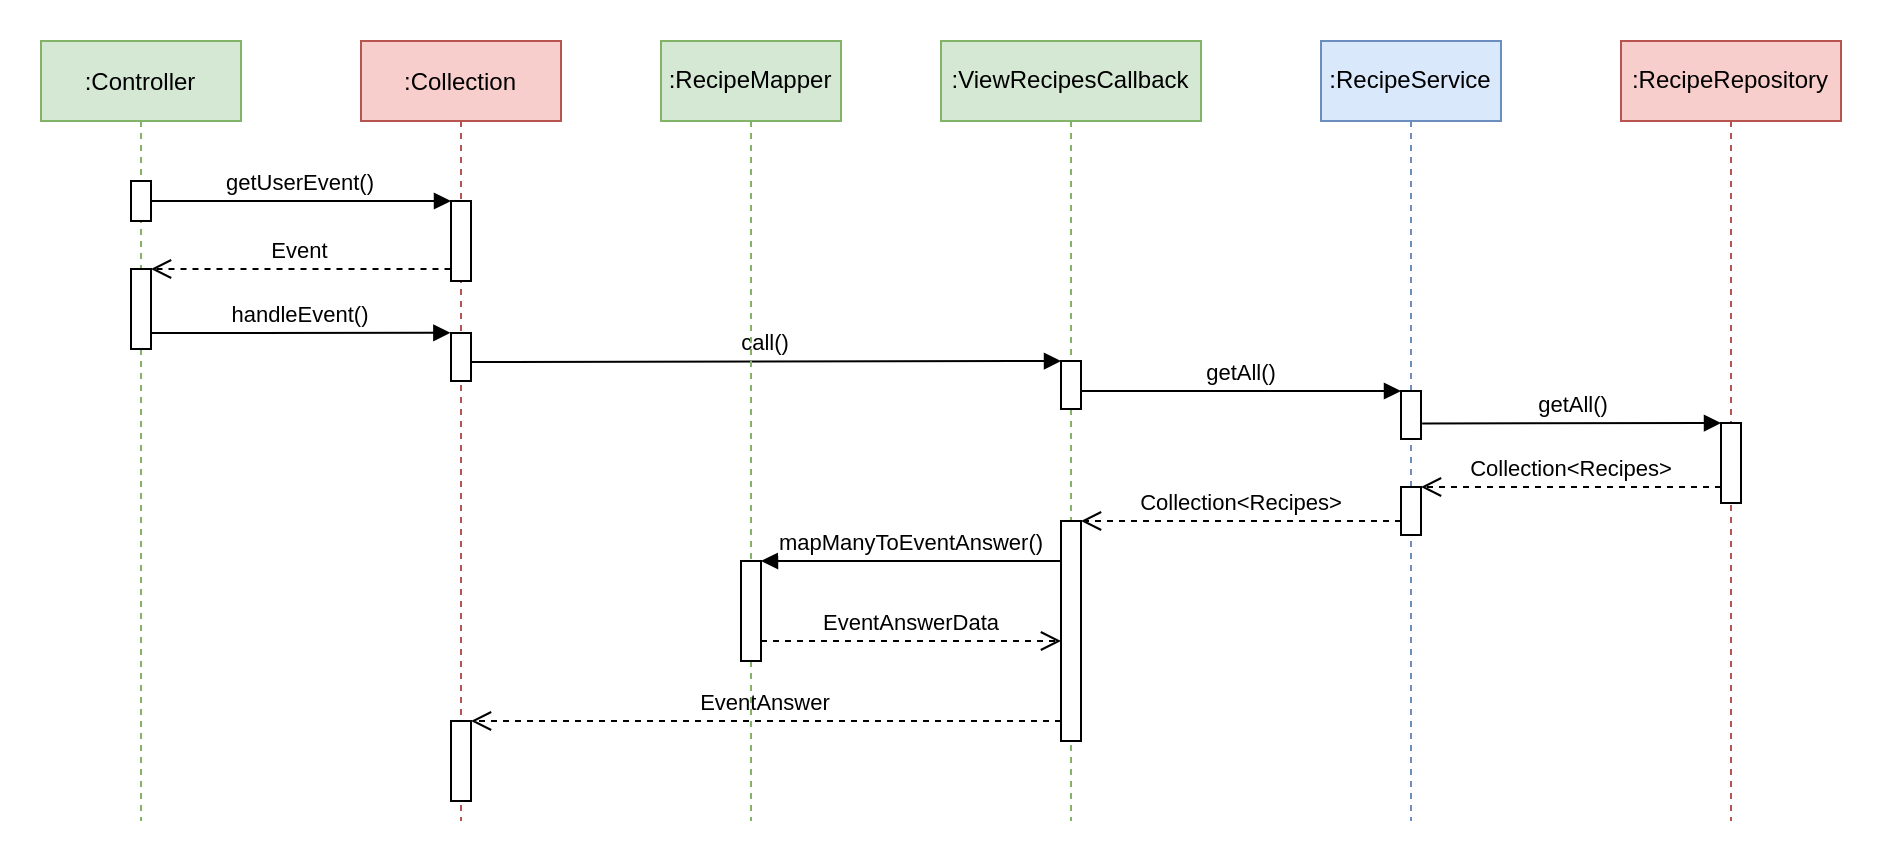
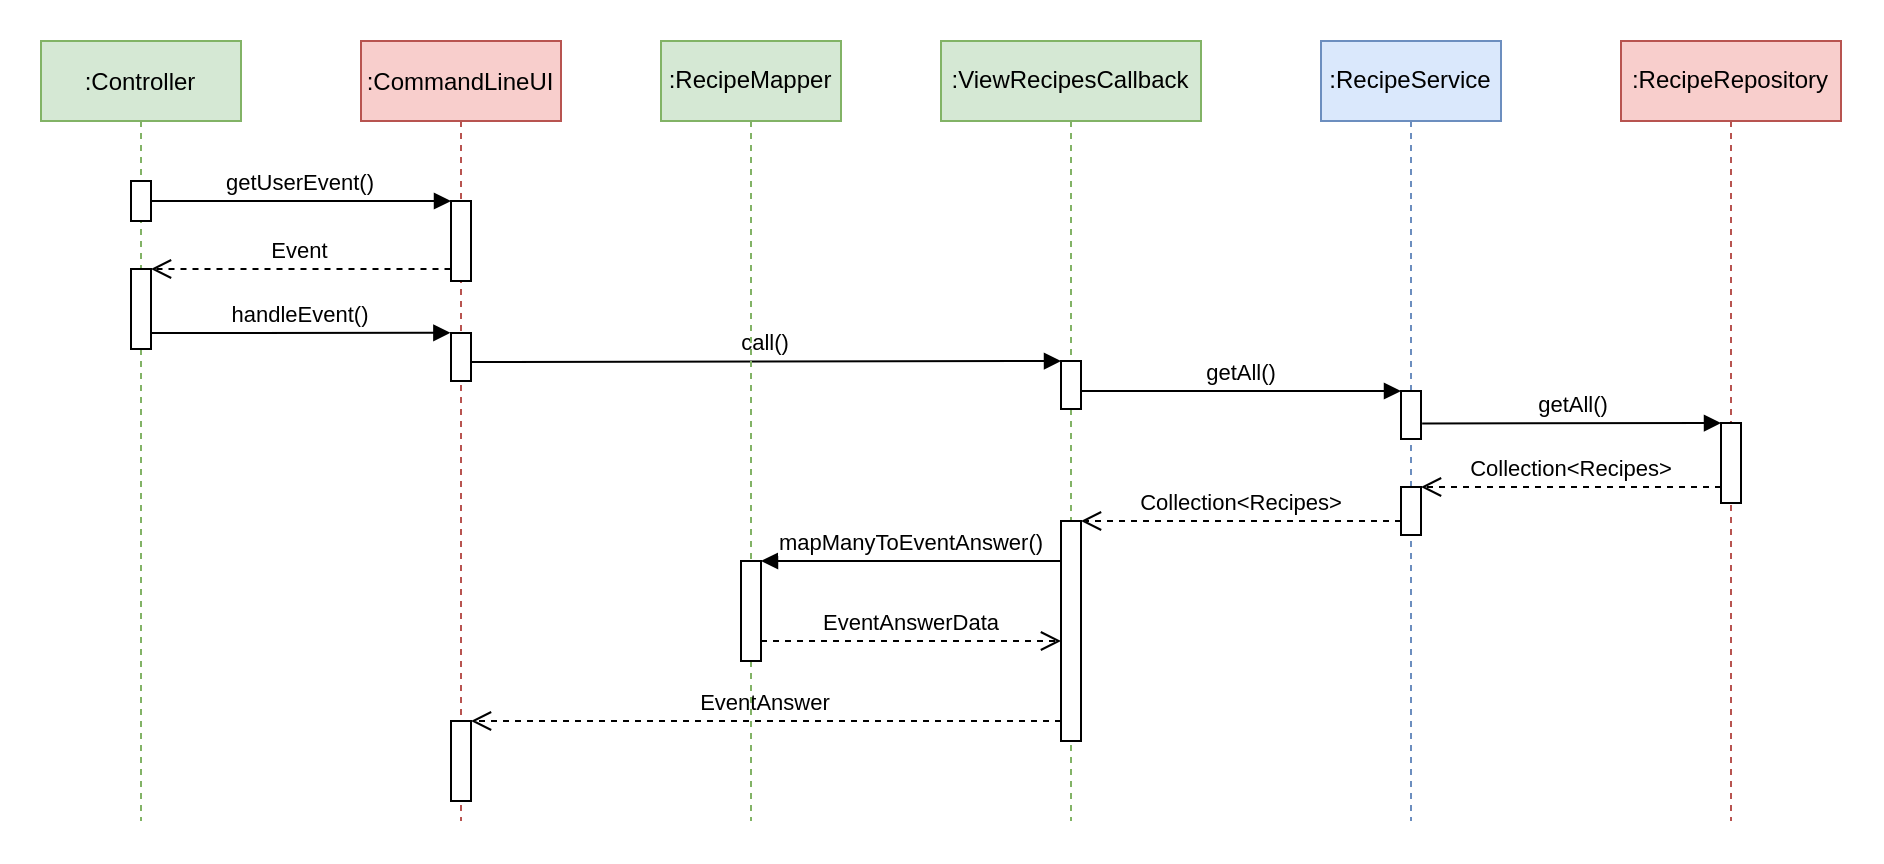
  <mxCell id="0" />
  <mxCell id="1" parent="0" />
  <mxCell id="2" value=":Controller" style="shape=umlLifeline;perimeter=lifelinePerimeter;container=1;collapsible=0;recursiveResize=0;rounded=0;shadow=0;strokeWidth=1;fillColor=#d5e8d4;strokeColor=#82b366;" parent="1" vertex="1"><mxGeometry x="20" y="20" width="100" height="390" as="geometry" /></mxCell>
  <mxCell id="3" value="" style="points=[];perimeter=orthogonalPerimeter;rounded=0;shadow=0;strokeWidth=1;" parent="2" vertex="1"><mxGeometry x="45" y="70" width="10" height="20" as="geometry" /></mxCell>
  <mxCell id="4" value="" style="points=[];perimeter=orthogonalPerimeter;rounded=0;shadow=0;strokeWidth=1;" vertex="1" parent="2"><mxGeometry x="45" y="114" width="10" height="40" as="geometry" /></mxCell>
- <mxCell id="5" value=":Collection" style="shape=umlLifeline;perimeter=lifelinePerimeter;container=1;collapsible=0;recursiveResize=0;rounded=0;shadow=0;strokeWidth=1;fillColor=#f8cecc;strokeColor=#b85450;" parent="1" vertex="1"><mxGeometry x="180" y="20" width="100" height="390" as="geometry" /></mxCell>
+ <mxCell id="5" value=":CommandLineUI" style="shape=umlLifeline;perimeter=lifelinePerimeter;container=1;collapsible=0;recursiveResize=0;rounded=0;shadow=0;strokeWidth=1;fillColor=#f8cecc;strokeColor=#b85450;" parent="1" vertex="1"><mxGeometry x="180" y="20" width="100" height="390" as="geometry" /></mxCell>
  <mxCell id="6" value="" style="points=[];perimeter=orthogonalPerimeter;rounded=0;shadow=0;strokeWidth=1;" parent="5" vertex="1"><mxGeometry x="45" y="80" width="10" height="40" as="geometry" /></mxCell>
  <mxCell id="7" value="" style="points=[];perimeter=orthogonalPerimeter;rounded=0;shadow=0;strokeWidth=1;" vertex="1" parent="5"><mxGeometry x="45" y="146" width="10" height="24" as="geometry" /></mxCell>
  <mxCell id="8" value="" style="html=1;points=[];perimeter=orthogonalPerimeter;" vertex="1" parent="5"><mxGeometry x="45" y="340" width="10" height="40" as="geometry" /></mxCell>
  <mxCell id="9" value="Event" style="verticalAlign=bottom;endArrow=open;dashed=1;endSize=8;shadow=0;strokeWidth=1;exitX=-0.025;exitY=0.849;exitDx=0;exitDy=0;exitPerimeter=0;" parent="1" source="6" edge="1"><mxGeometry relative="1" as="geometry"><mxPoint x="75" y="134" as="targetPoint" /><mxPoint x="220" y="134" as="sourcePoint" /></mxGeometry></mxCell>
  <mxCell id="10" value="getUserEvent()" style="verticalAlign=bottom;endArrow=block;entryX=0;entryY=0;shadow=0;strokeWidth=1;" parent="1" source="3" target="6" edge="1"><mxGeometry relative="1" as="geometry"><mxPoint x="175" y="100" as="sourcePoint" /></mxGeometry></mxCell>
  <mxCell id="11" value="handleEvent()" style="verticalAlign=bottom;endArrow=block;shadow=0;strokeWidth=1;entryX=-0.031;entryY=-0.005;entryDx=0;entryDy=0;entryPerimeter=0;" edge="1" parent="1" target="7"><mxGeometry relative="1" as="geometry"><mxPoint x="75" y="166" as="sourcePoint" /><mxPoint x="220" y="166" as="targetPoint" /></mxGeometry></mxCell>
  <mxCell id="12" value=":ViewRecipesCallback" style="shape=umlLifeline;perimeter=lifelinePerimeter;whiteSpace=wrap;html=1;container=1;collapsible=0;recursiveResize=0;outlineConnect=0;fillColor=#d5e8d4;strokeColor=#82b366;" vertex="1" parent="1"><mxGeometry x="470" y="20" width="130" height="390" as="geometry" /></mxCell>
  <mxCell id="13" value="" style="html=1;points=[];perimeter=orthogonalPerimeter;" vertex="1" parent="12"><mxGeometry x="60" y="160" width="10" height="24" as="geometry" /></mxCell>
  <mxCell id="14" value="" style="html=1;points=[];perimeter=orthogonalPerimeter;" vertex="1" parent="12"><mxGeometry x="60" y="240" width="10" height="110" as="geometry" /></mxCell>
  <mxCell id="15" value="EventAnswer" style="html=1;verticalAlign=bottom;endArrow=open;dashed=1;endSize=8;rounded=0;" edge="1" parent="12" target="8"><mxGeometry relative="1" as="geometry"><mxPoint x="60" y="340" as="sourcePoint" /><mxPoint x="-230" y="340" as="targetPoint" /></mxGeometry></mxCell>
  <mxCell id="16" value="call()" style="html=1;verticalAlign=bottom;endArrow=block;entryX=0;entryY=0;rounded=0;exitX=1.006;exitY=0.606;exitDx=0;exitDy=0;exitPerimeter=0;" edge="1" target="13" parent="1" source="7"><mxGeometry relative="1" as="geometry"><mxPoint x="290" y="180" as="sourcePoint" /></mxGeometry></mxCell>
  <mxCell id="17" value=":RecipeService" style="shape=umlLifeline;perimeter=lifelinePerimeter;whiteSpace=wrap;html=1;container=1;collapsible=0;recursiveResize=0;outlineConnect=0;fillColor=#dae8fc;strokeColor=#6c8ebf;" vertex="1" parent="1"><mxGeometry x="660" y="20" width="90" height="390" as="geometry" /></mxCell>
  <mxCell id="18" value="" style="html=1;points=[];perimeter=orthogonalPerimeter;" vertex="1" parent="17"><mxGeometry x="40" y="175" width="10" height="24" as="geometry" /></mxCell>
  <mxCell id="19" value="" style="html=1;points=[];perimeter=orthogonalPerimeter;" vertex="1" parent="17"><mxGeometry x="40" y="223" width="10" height="24" as="geometry" /></mxCell>
  <mxCell id="20" value="Collection&amp;lt;Recipes&amp;gt;" style="html=1;verticalAlign=bottom;endArrow=open;dashed=1;endSize=8;rounded=0;" edge="1" parent="17"><mxGeometry relative="1" as="geometry"><mxPoint x="40" y="240" as="sourcePoint" /><mxPoint x="-120" y="240" as="targetPoint" /></mxGeometry></mxCell>
  <mxCell id="21" value="getAll()" style="html=1;verticalAlign=bottom;endArrow=block;entryX=0;entryY=0;rounded=0;" edge="1" target="18" parent="1"><mxGeometry relative="1" as="geometry"><mxPoint x="540" y="195" as="sourcePoint" /></mxGeometry></mxCell>
  <mxCell id="22" value=":RecipeRepository" style="shape=umlLifeline;perimeter=lifelinePerimeter;whiteSpace=wrap;html=1;container=1;collapsible=0;recursiveResize=0;outlineConnect=0;fillColor=#f8cecc;strokeColor=#b85450;" vertex="1" parent="1"><mxGeometry x="810" y="20" width="110" height="390" as="geometry" /></mxCell>
  <mxCell id="23" value="" style="html=1;points=[];perimeter=orthogonalPerimeter;" vertex="1" parent="22"><mxGeometry x="50" y="191" width="10" height="40" as="geometry" /></mxCell>
  <mxCell id="24" value="Collection&amp;lt;Recipes&amp;gt;" style="html=1;verticalAlign=bottom;endArrow=open;dashed=1;endSize=8;exitX=0;exitY=0.95;rounded=0;" edge="1" parent="22" target="19"><mxGeometry relative="1" as="geometry"><mxPoint x="-20" y="223" as="targetPoint" /><mxPoint x="50" y="223" as="sourcePoint" /></mxGeometry></mxCell>
  <mxCell id="25" value="getAll()" style="html=1;verticalAlign=bottom;endArrow=block;entryX=0;entryY=0;rounded=0;exitX=1.057;exitY=0.676;exitDx=0;exitDy=0;exitPerimeter=0;" edge="1" target="23" parent="1" source="18"><mxGeometry relative="1" as="geometry"><mxPoint x="790" y="220" as="sourcePoint" /></mxGeometry></mxCell>
  <mxCell id="26" value=":RecipeMapper" style="shape=umlLifeline;perimeter=lifelinePerimeter;whiteSpace=wrap;html=1;container=1;collapsible=0;recursiveResize=0;outlineConnect=0;fillColor=#d5e8d4;strokeColor=#82b366;" vertex="1" parent="1"><mxGeometry x="330" y="20" width="90" height="390" as="geometry" /></mxCell>
  <mxCell id="27" value="" style="html=1;points=[];perimeter=orthogonalPerimeter;" vertex="1" parent="26"><mxGeometry x="40" y="260" width="10" height="50" as="geometry" /></mxCell>
  <mxCell id="28" value="mapManyToEventAnswer()" style="html=1;verticalAlign=bottom;endArrow=block;entryX=1;entryY=0;rounded=0;" edge="1" target="27" parent="1"><mxGeometry relative="1" as="geometry"><mxPoint x="530" y="280" as="sourcePoint" /></mxGeometry></mxCell>
  <mxCell id="29" value="EventAnswerData" style="html=1;verticalAlign=bottom;endArrow=open;dashed=1;endSize=8;exitX=1;exitY=0.95;rounded=0;" edge="1" parent="1"><mxGeometry relative="1" as="geometry"><mxPoint x="530" y="320" as="targetPoint" /><mxPoint x="380" y="320" as="sourcePoint" /></mxGeometry></mxCell>
